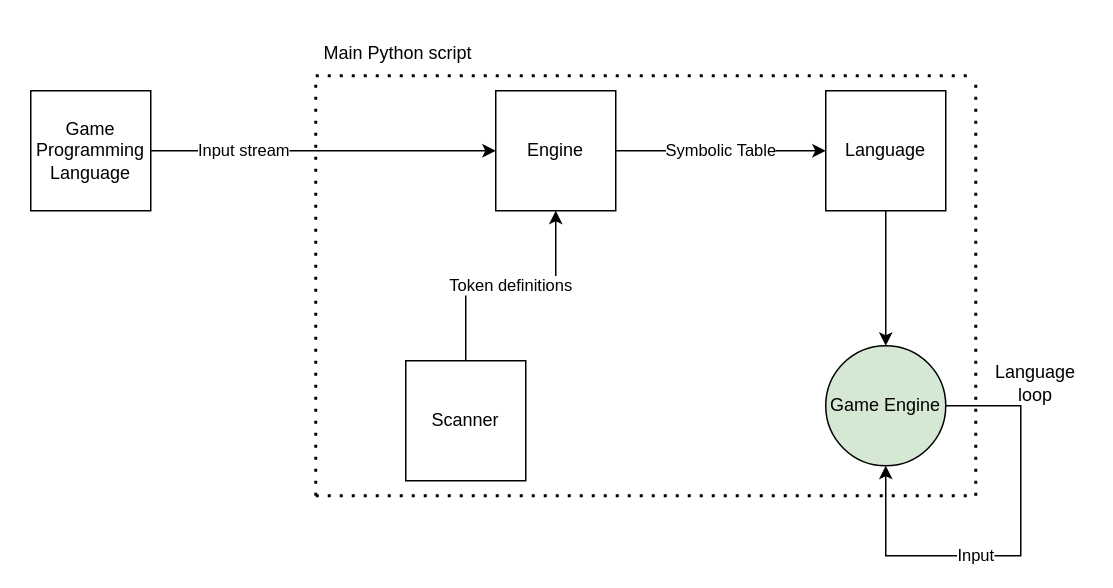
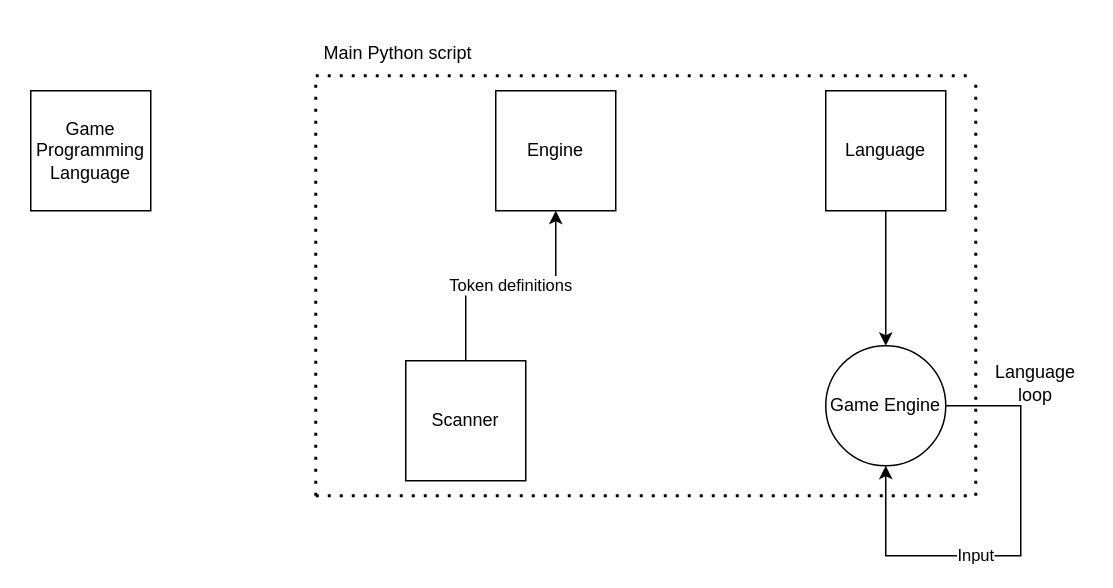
  <mxCell id="0" />
  <mxCell id="1" parent="0" />
  <mxCell id="2" value="Game Programming Language" style="whiteSpace=wrap;html=1;aspect=fixed;" vertex="1" parent="1"><mxGeometry x="20" y="60" width="80" height="80" as="geometry" /></mxCell>
  <mxCell id="3" value="" style="endArrow=none;dashed=1;html=1;dashPattern=1 3;strokeWidth=2;rounded=0;" edge="1" parent="1"><mxGeometry width="50" height="50" relative="1" as="geometry"><mxPoint x="210" y="330" as="sourcePoint" /><mxPoint x="210" y="50" as="targetPoint" /></mxGeometry></mxCell>
  <mxCell id="4" value="" style="endArrow=none;dashed=1;html=1;dashPattern=1 3;strokeWidth=2;rounded=0;" edge="1" parent="1"><mxGeometry width="50" height="50" relative="1" as="geometry"><mxPoint x="210" y="330" as="sourcePoint" /><mxPoint x="650" y="330" as="targetPoint" /></mxGeometry></mxCell>
  <mxCell id="5" value="" style="endArrow=none;dashed=1;html=1;dashPattern=1 3;strokeWidth=2;rounded=0;" edge="1" parent="1"><mxGeometry width="50" height="50" relative="1" as="geometry"><mxPoint x="210" y="50" as="sourcePoint" /><mxPoint x="650" y="50" as="targetPoint" /></mxGeometry></mxCell>
  <mxCell id="6" value="Main Python script" style="text;html=1;strokeColor=none;fillColor=none;align=center;verticalAlign=middle;whiteSpace=wrap;rounded=0;" vertex="1" parent="1"><mxGeometry x="210" y="20" width="110" height="30" as="geometry" /></mxCell>
- <mxCell id="7" value="Symbolic Table" style="edgeStyle=orthogonalEdgeStyle;rounded=0;orthogonalLoop=1;jettySize=auto;html=1;entryX=0;entryY=0.5;entryDx=0;entryDy=0;" edge="1" parent="1" source="8" target="14"><mxGeometry relative="1" as="geometry" /></mxCell>
  <mxCell id="8" value="Engine" style="whiteSpace=wrap;html=1;aspect=fixed;" vertex="1" parent="1"><mxGeometry x="330" y="60" width="80" height="80" as="geometry" /></mxCell>
- <mxCell id="9" value="" style="endArrow=classic;html=1;rounded=0;exitX=1;exitY=0.5;exitDx=0;exitDy=0;entryX=0;entryY=0.5;entryDx=0;entryDy=0;" edge="1" parent="1" source="2" target="8"><mxGeometry width="50" height="50" relative="1" as="geometry"><mxPoint x="330" y="320" as="sourcePoint" /><mxPoint x="380" y="270" as="targetPoint" /></mxGeometry></mxCell>
- <mxCell id="10" value="Input stream" style="edgeLabel;html=1;align=center;verticalAlign=middle;resizable=0;points=[];" vertex="1" connectable="0" parent="9"><mxGeometry x="-0.473" y="1" relative="1" as="geometry"><mxPoint as="offset" /></mxGeometry></mxCell>
  <mxCell id="11" value="Token definitions" style="edgeStyle=orthogonalEdgeStyle;rounded=0;orthogonalLoop=1;jettySize=auto;html=1;entryX=0.5;entryY=1;entryDx=0;entryDy=0;" edge="1" parent="1" source="12" target="8"><mxGeometry relative="1" as="geometry" /></mxCell>
  <mxCell id="12" value="Scanner" style="whiteSpace=wrap;html=1;aspect=fixed;" vertex="1" parent="1"><mxGeometry x="270" y="240" width="80" height="80" as="geometry" /></mxCell>
  <mxCell id="13" style="edgeStyle=orthogonalEdgeStyle;rounded=0;orthogonalLoop=1;jettySize=auto;html=1;" edge="1" parent="1" source="14" target="15"><mxGeometry relative="1" as="geometry" /></mxCell>
  <mxCell id="14" value="Language" style="whiteSpace=wrap;html=1;aspect=fixed;" vertex="1" parent="1"><mxGeometry x="550" y="60" width="80" height="80" as="geometry" /></mxCell>
- <mxCell id="15" value="Game Engine" style="ellipse;whiteSpace=wrap;html=1;aspect=fixed;fillColor=#d5e8d4;" vertex="1" parent="1"><mxGeometry x="550" y="230" width="80" height="80" as="geometry" /></mxCell>
+ <mxCell id="15" value="Game Engine" style="ellipse;whiteSpace=wrap;html=1;aspect=fixed;" vertex="1" parent="1"><mxGeometry x="550" y="230" width="80" height="80" as="geometry" /></mxCell>
  <mxCell id="16" value="" style="endArrow=none;dashed=1;html=1;dashPattern=1 3;strokeWidth=2;rounded=0;" edge="1" parent="1"><mxGeometry width="50" height="50" relative="1" as="geometry"><mxPoint x="650" y="330" as="sourcePoint" /><mxPoint x="650" y="50" as="targetPoint" /></mxGeometry></mxCell>
  <mxCell id="17" value="Input" style="endArrow=classic;html=1;rounded=0;exitX=1;exitY=0.5;exitDx=0;exitDy=0;" edge="1" parent="1" source="15"><mxGeometry x="0.2" width="50" height="50" relative="1" as="geometry"><mxPoint x="540" y="360" as="sourcePoint" /><mxPoint x="590" y="310" as="targetPoint" /><Array as="points"><mxPoint x="680" y="270" /><mxPoint x="680" y="370" /><mxPoint x="590" y="370" /></Array><mxPoint as="offset" /></mxGeometry></mxCell>
  <mxCell id="18" value="Language loop" style="text;html=1;strokeColor=none;fillColor=none;align=center;verticalAlign=middle;whiteSpace=wrap;rounded=0;" vertex="1" parent="1"><mxGeometry x="660" y="240" width="60" height="30" as="geometry" /></mxCell>
